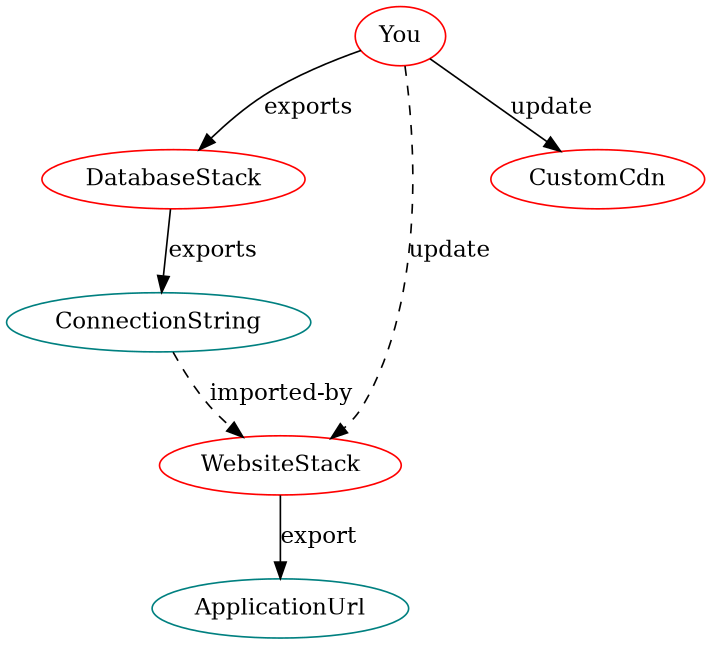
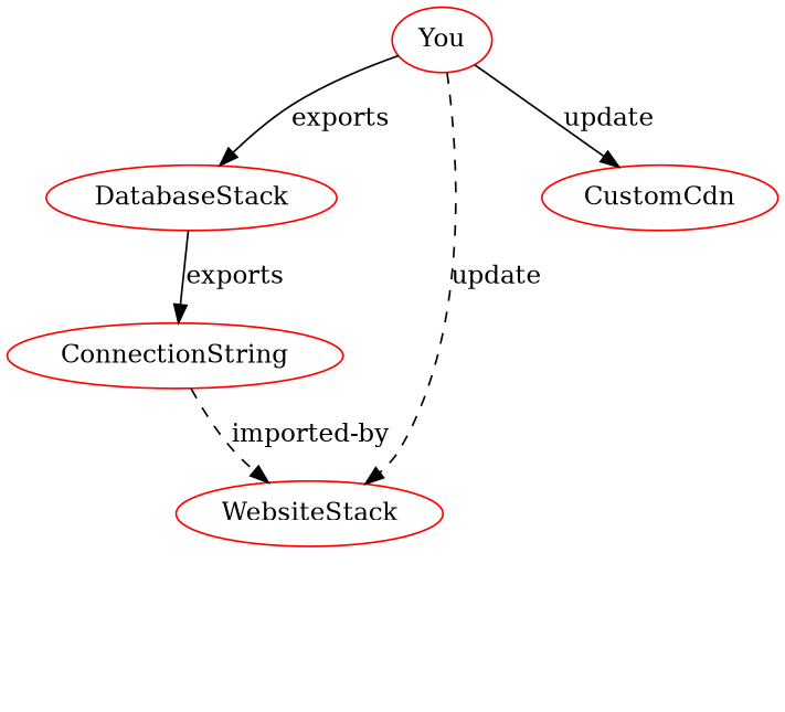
  digraph {
    nodesep=0.5
    node [color=red]
    edge [style=solid]
-   ConnectionString [color=teal]
+   ConnectionString
    DatabaseStack
    WebsiteStack
-   ApplicationUrl [color=teal]
    You
    CustomCdn
    ConnectionString -> WebsiteStack [label="imported-by" style=dashed]
    DatabaseStack -> ConnectionString [label=exports]
-   WebsiteStack -> ApplicationUrl [label=export]
    You -> DatabaseStack [label=exports]
    You -> WebsiteStack [label=update style=dashed]
    You -> CustomCdn [label=update]
  }
